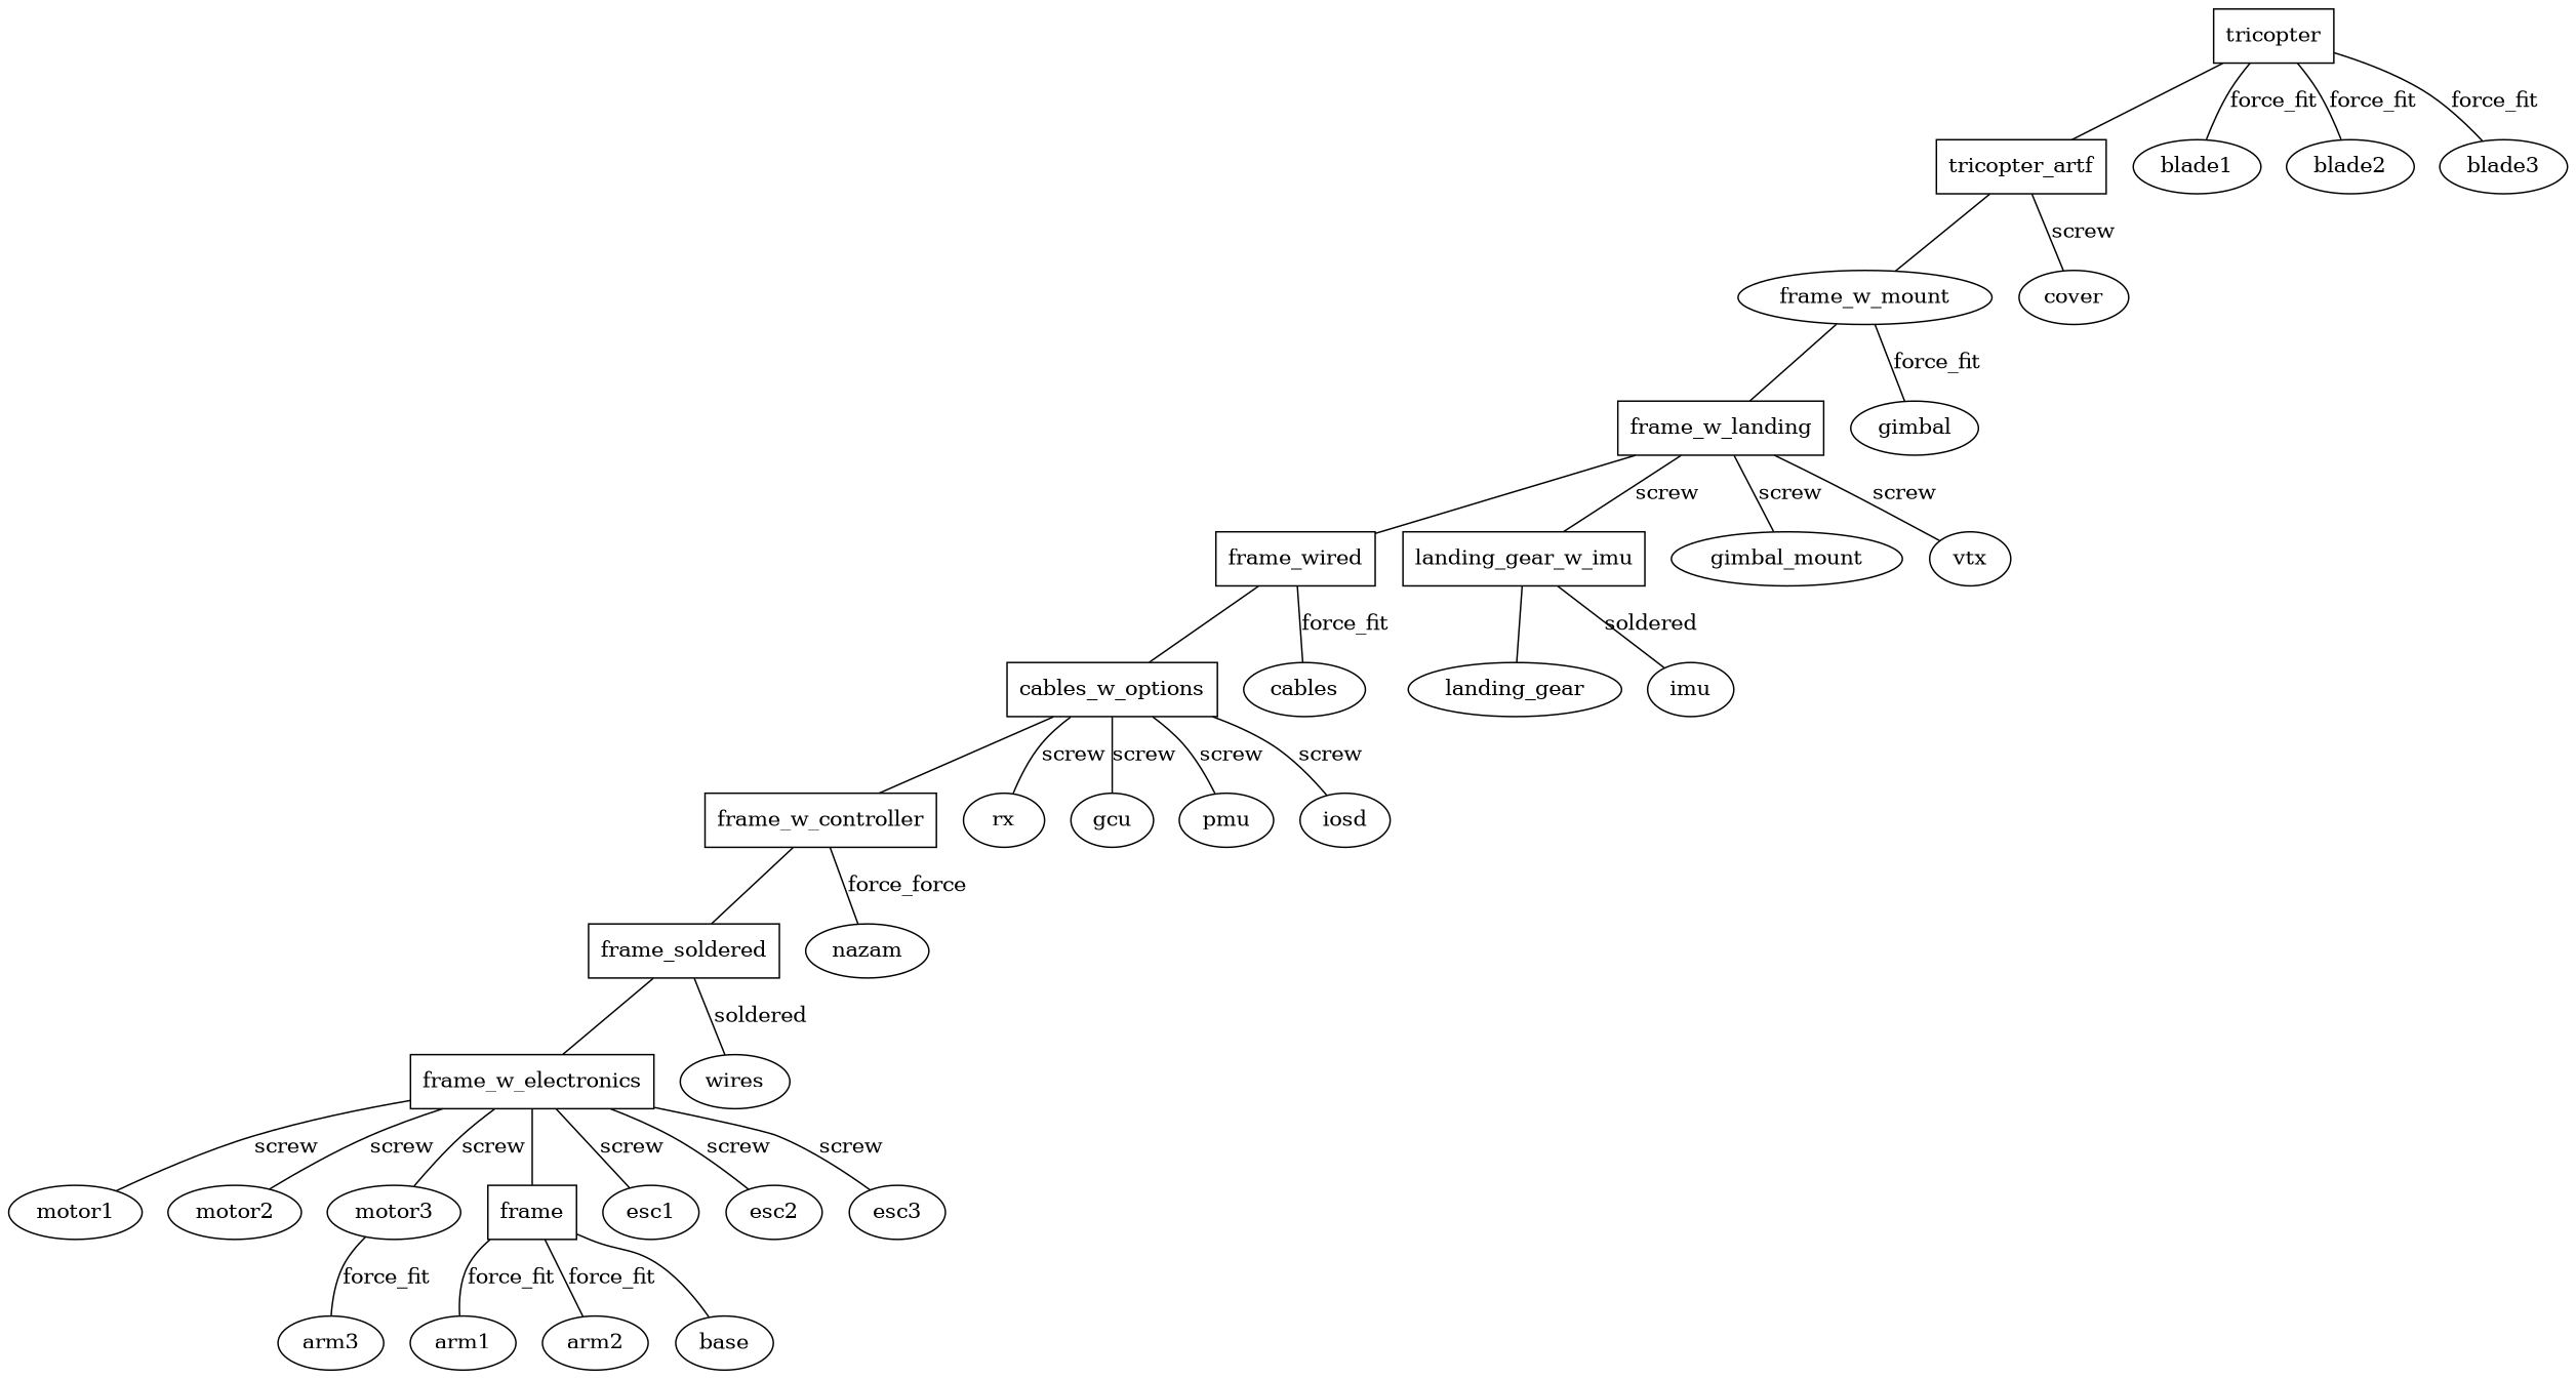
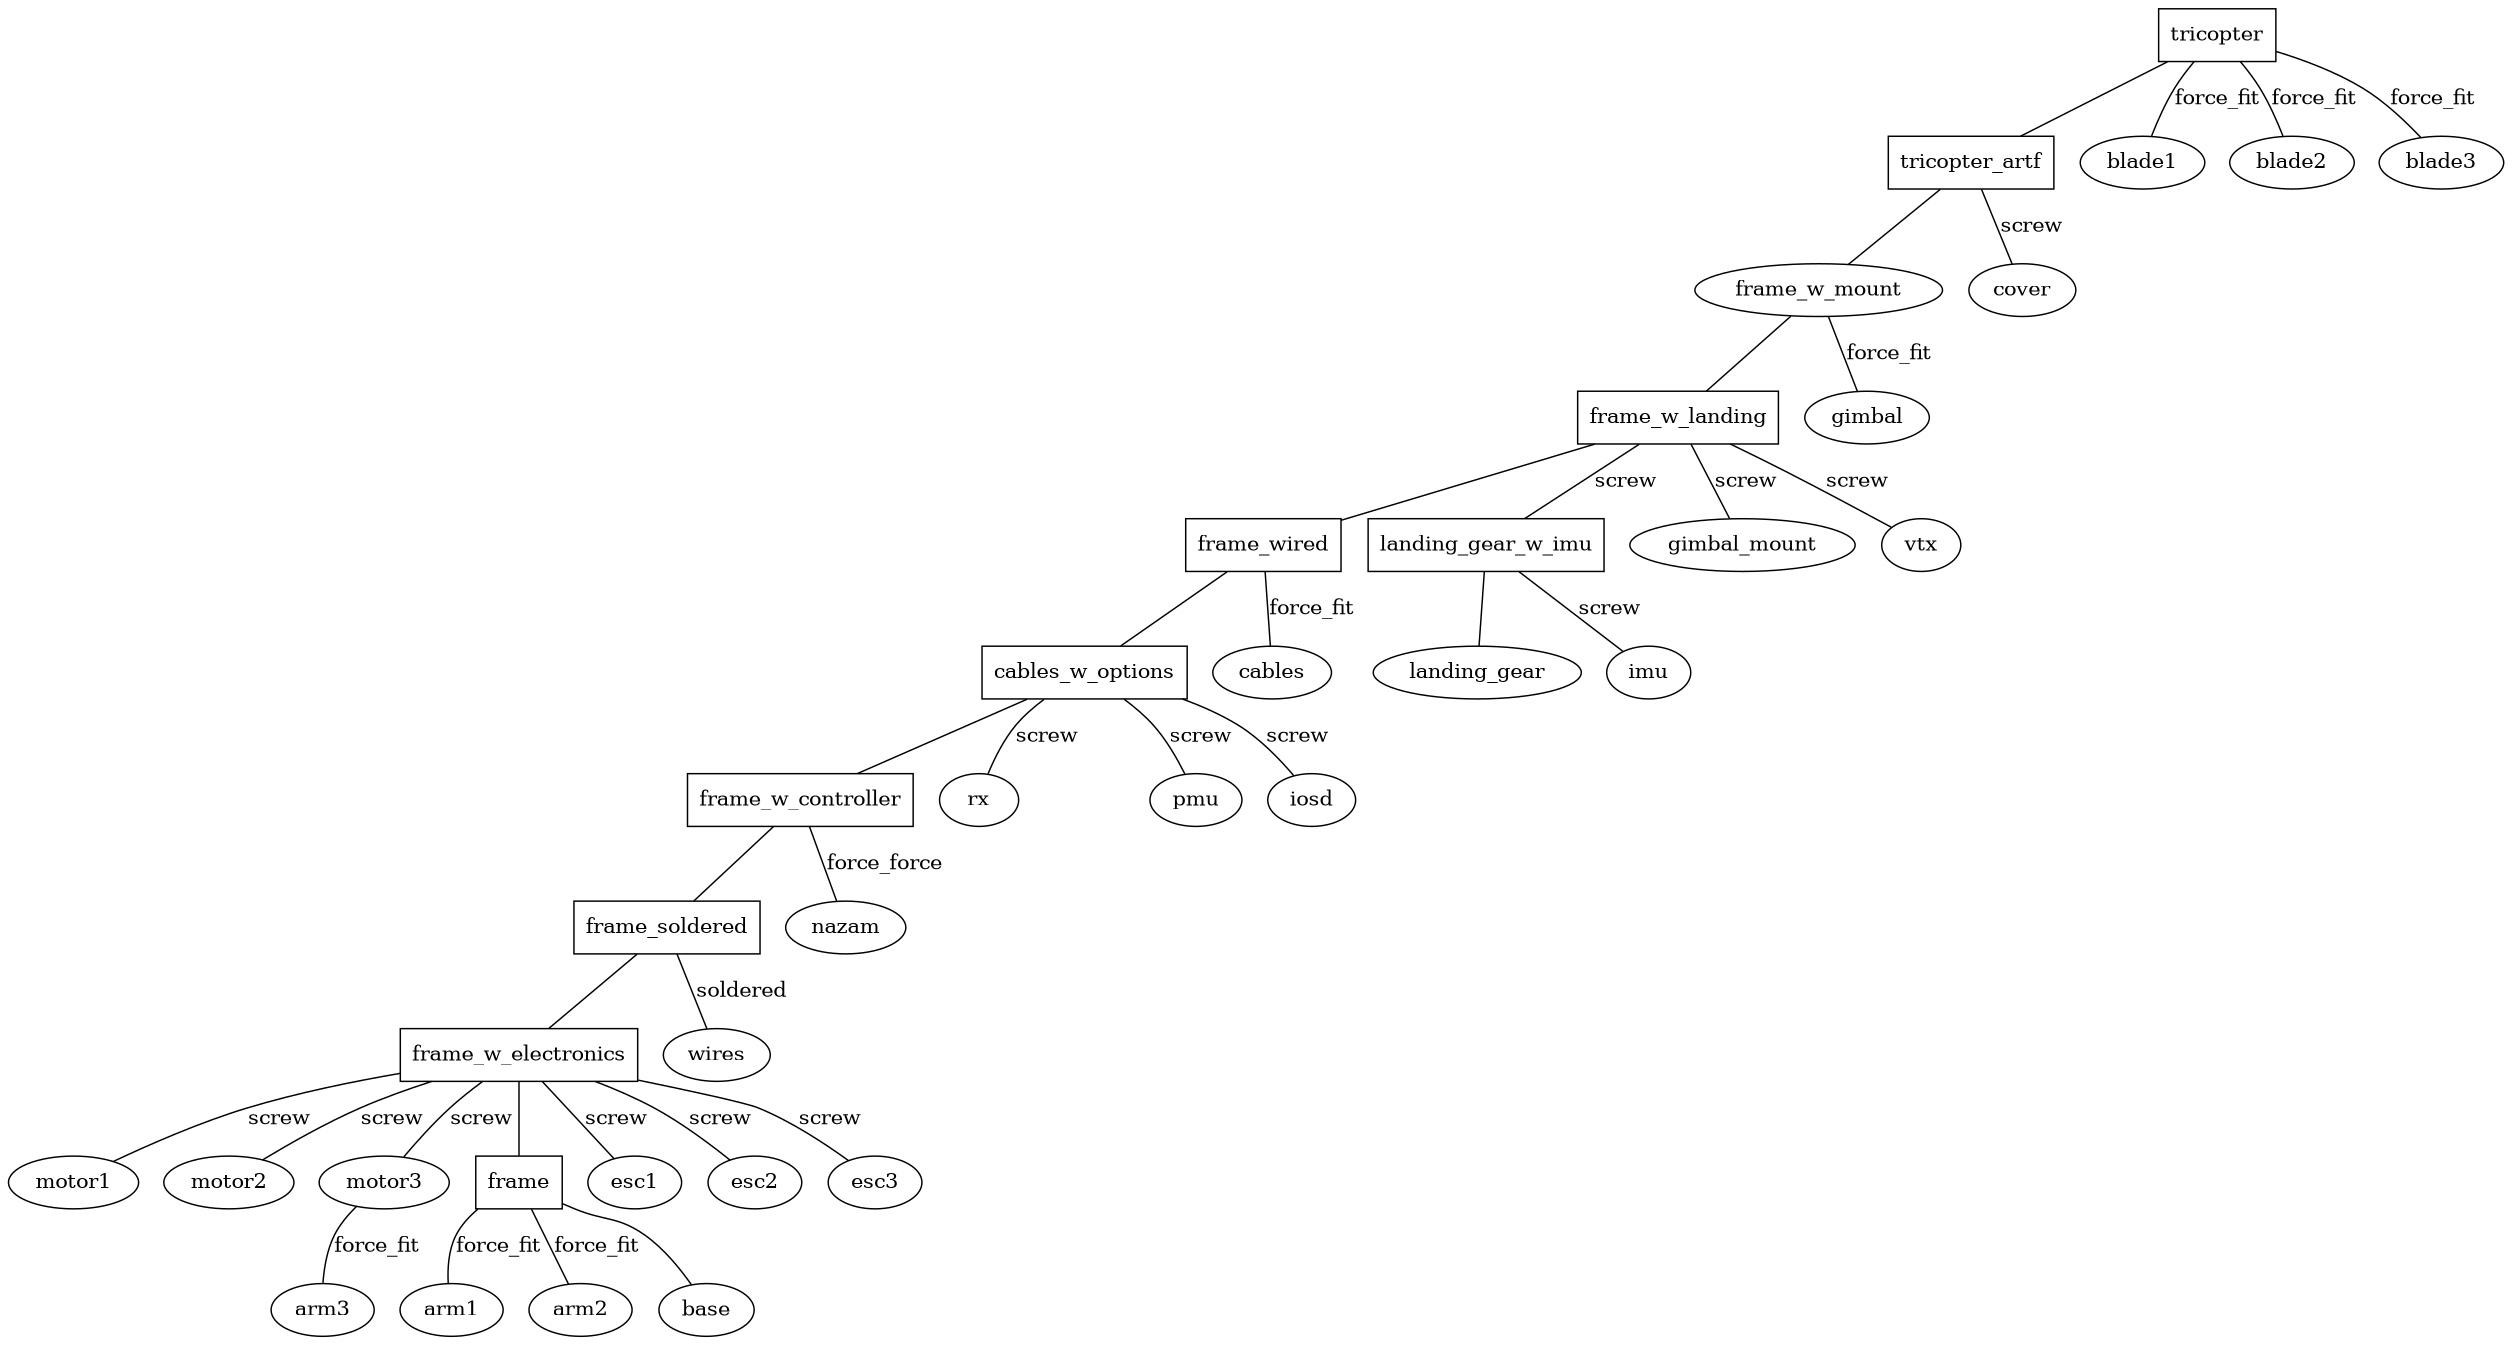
  graph {
    frame_w_electronics [shape=box]
    motor1
    motor2
    motor3
    frame [shape=box]
    esc1
    esc2
    esc3
    arm3
    arm1
    arm2
    base
    frame_soldered [shape=box]
    wires
    frame_w_controller [shape=box]
    nazam
    n17 [label=cables_w_options shape=box]
    rx
-   gcu
    pmu
    iosd
    frame_wired [shape=box]
    cables
    landing_gear_w_imu [shape=box]
    landing_gear
    imu
    frame_w_landing [shape=box]
    gimbal_mount
    vtx
    n30 [label=frame_w_mount]
    gimbal
    tricopter_artf [shape=box]
    cover
    tricopter [shape=box]
    blade1
    blade2
    blade3
    frame_w_electronics -- motor1 [label=screw]
    frame_w_electronics -- motor2 [label=screw]
    frame_w_electronics -- motor3 [label=screw]
    frame_w_electronics -- frame
    frame_w_electronics -- esc1 [label=screw]
    frame_w_electronics -- esc2 [label=screw]
    frame_w_electronics -- esc3 [label=screw]
    motor3 -- arm3 [label=force_fit]
    frame -- arm1 [label=force_fit]
    frame -- arm2 [label=force_fit]
    frame -- base
    frame_soldered -- frame_w_electronics
    frame_soldered -- wires [label=soldered]
    frame_w_controller -- frame_soldered
    frame_w_controller -- nazam [label=force_force]
    n17 -- frame_w_controller
    n17 -- rx [label=screw]
-   n17 -- gcu [label=screw]
    n17 -- pmu [label=screw]
    n17 -- iosd [label=screw]
    frame_wired -- n17
    frame_wired -- cables [label=force_fit]
    landing_gear_w_imu -- landing_gear
-   landing_gear_w_imu -- imu [label=soldered]
+   landing_gear_w_imu -- imu [label=screw]
    frame_w_landing -- frame_wired
    frame_w_landing -- landing_gear_w_imu [label=screw]
    frame_w_landing -- gimbal_mount [label=screw]
    frame_w_landing -- vtx [label=screw]
    n30 -- frame_w_landing
    n30 -- gimbal [label=force_fit]
    tricopter_artf -- n30
    tricopter_artf -- cover [label=screw]
    tricopter -- tricopter_artf
    tricopter -- blade1 [label=force_fit]
    tricopter -- blade2 [label=force_fit]
    tricopter -- blade3 [label=force_fit]
  }
